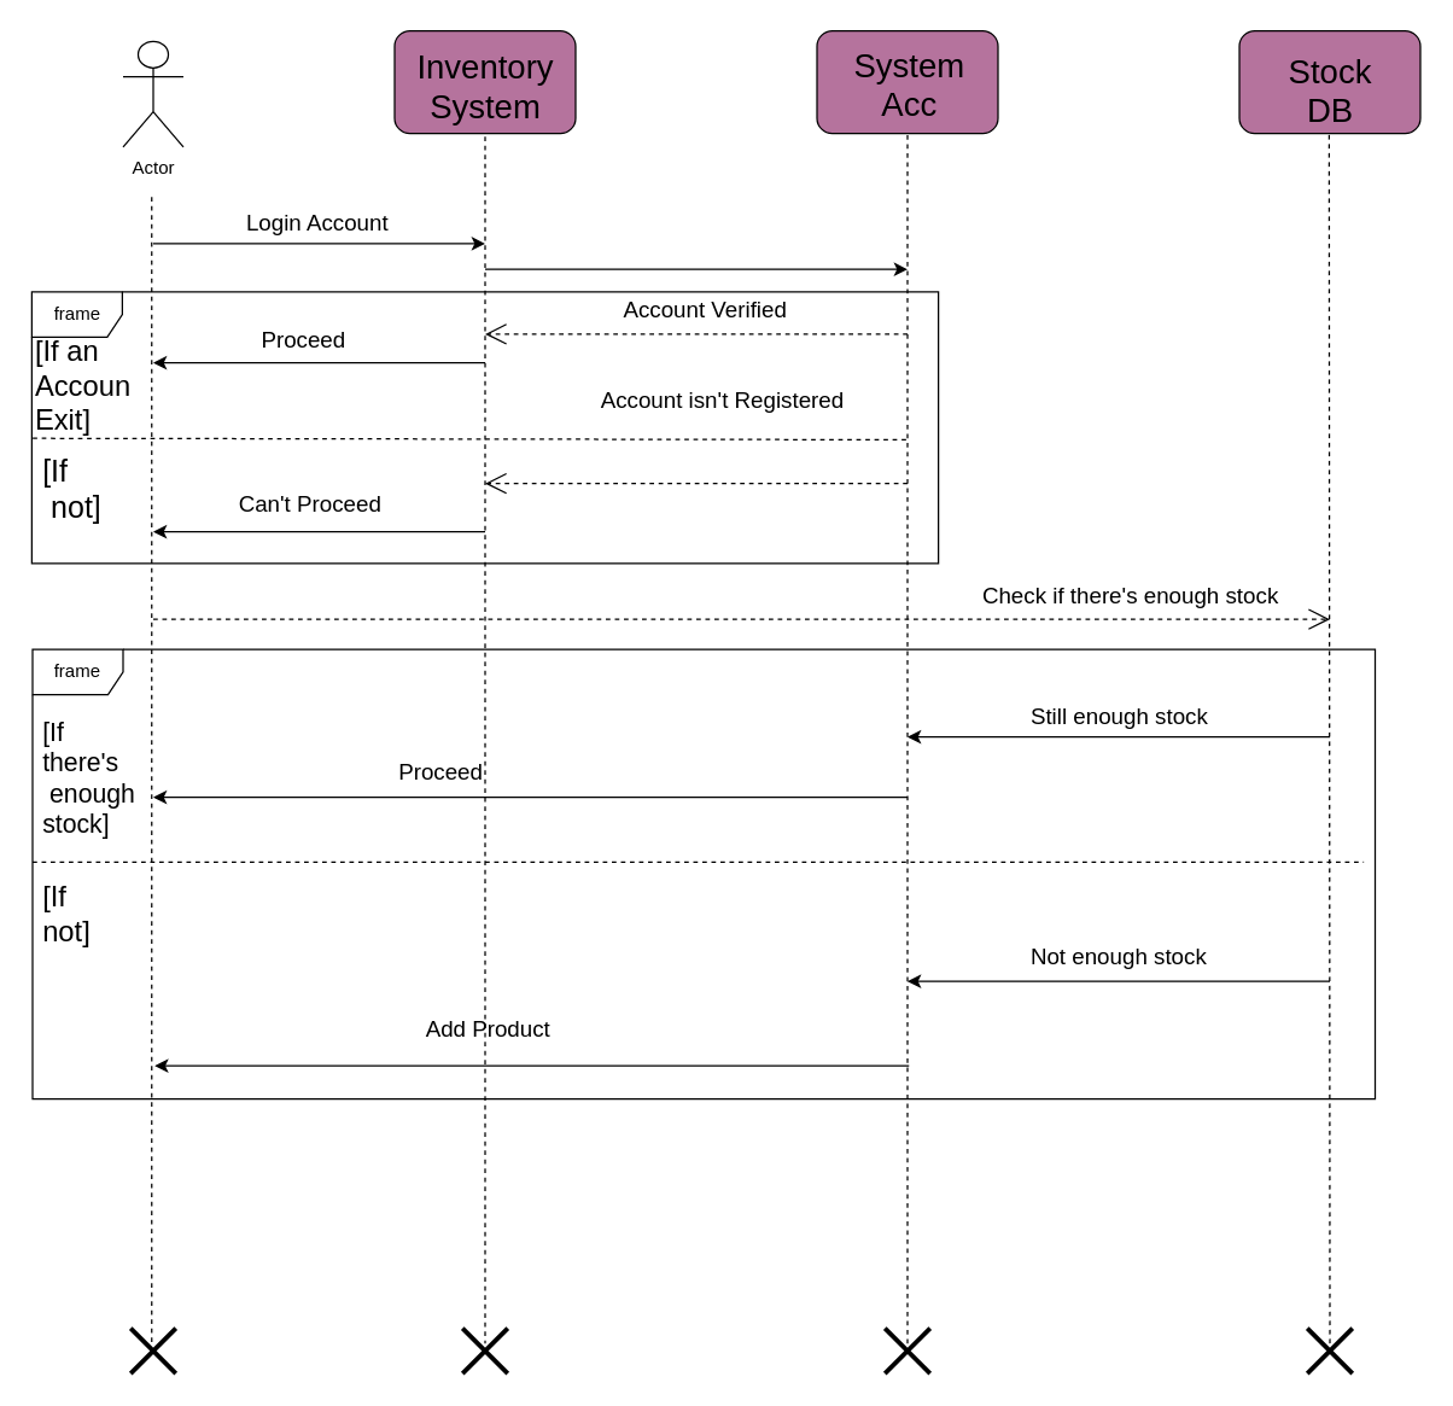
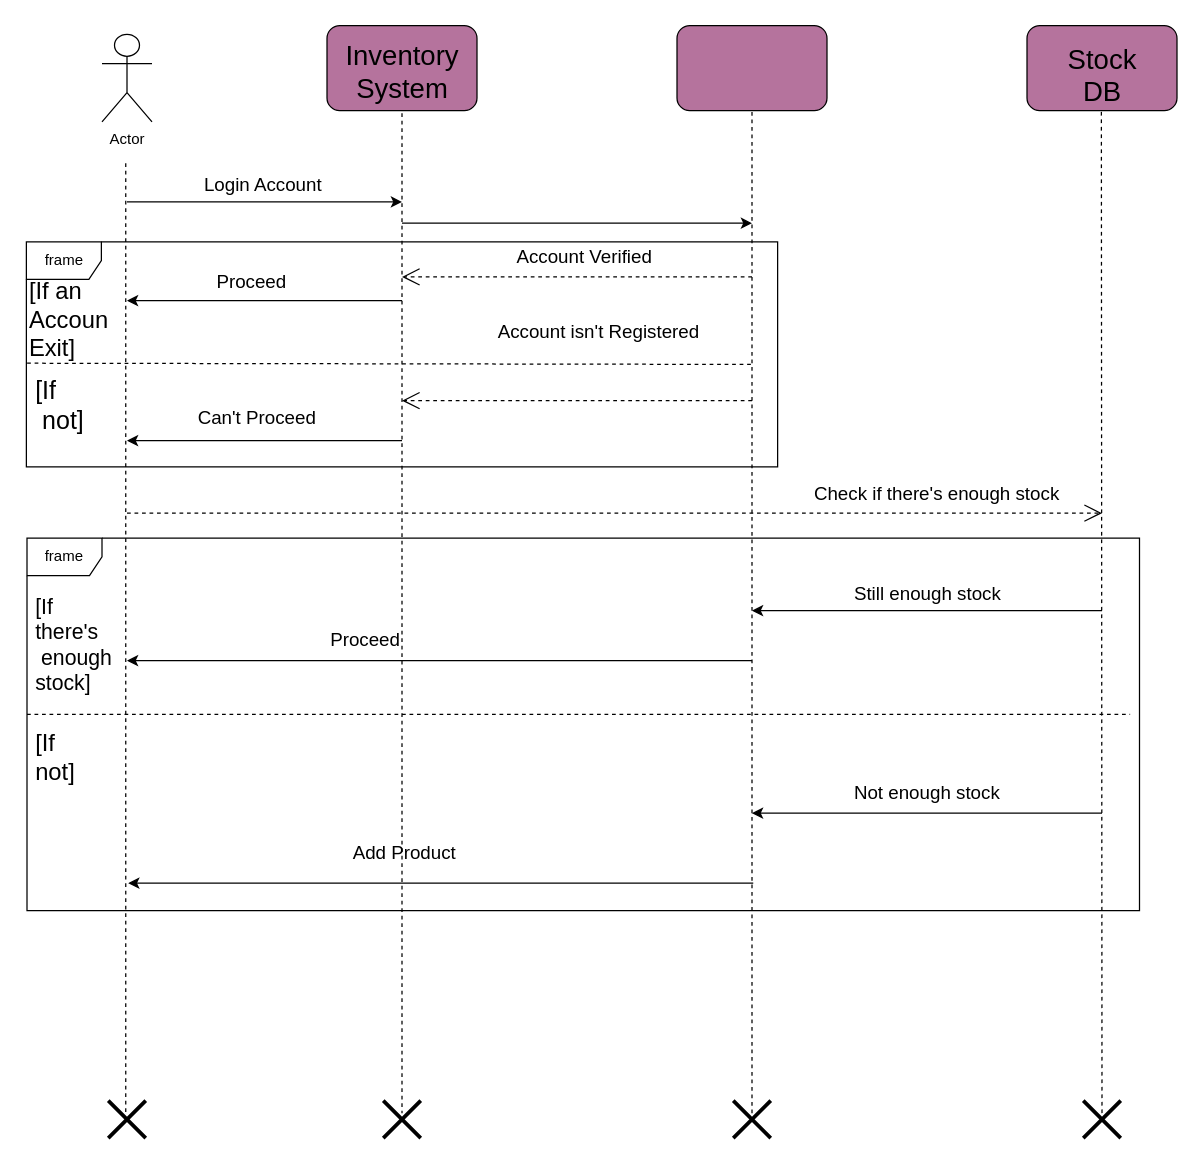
  <mxCell id="0" />
  <mxCell id="1" parent="0" />
  <mxCell id="2" value="Actor" style="shape=umlActor;verticalLabelPosition=bottom;labelBackgroundColor=#ffffff;verticalAlign=top;html=1;outlineConnect=0;" parent="1" vertex="1"><mxGeometry x="81" y="27" width="40" height="70" as="geometry" /></mxCell>
  <mxCell id="3" value="" style="rounded=1;whiteSpace=wrap;html=1;fillColor=#B5739D;" parent="1" vertex="1"><mxGeometry x="261" y="20" width="120" height="68" as="geometry" /></mxCell>
  <mxCell id="4" value="&lt;font style=&quot;font-size: 22px&quot;&gt;Inventory&lt;br&gt;System&lt;/font&gt;" style="text;html=1;resizable=0;points=[];autosize=1;align=center;verticalAlign=top;spacingTop=-4;fillColor=none;" parent="1" vertex="1"><mxGeometry x="266" y="29" width="110" height="40" as="geometry" /></mxCell>
  <mxCell id="5" value="" style="rounded=1;whiteSpace=wrap;html=1;fillColor=#B5739D;" parent="1" vertex="1"><mxGeometry x="541" y="20" width="120" height="68" as="geometry" /></mxCell>
  <mxCell id="6" value="" style="rounded=1;whiteSpace=wrap;html=1;fillColor=#B5739D;" parent="1" vertex="1"><mxGeometry x="821" y="20" width="120" height="68" as="geometry" /></mxCell>
- <mxCell id="7" value="&lt;font style=&quot;font-size: 22px&quot;&gt;System&lt;br&gt;Acc&lt;/font&gt;" style="text;html=1;resizable=0;points=[];autosize=1;align=center;verticalAlign=top;spacingTop=-4;" parent="1" vertex="1"><mxGeometry x="557" y="28" width="90" height="40" as="geometry" /></mxCell>
  <mxCell id="8" value="&lt;font style=&quot;font-size: 22px&quot;&gt;Stock &lt;br&gt;DB&lt;/font&gt;" style="text;html=1;resizable=0;points=[];autosize=1;align=center;verticalAlign=top;spacingTop=-4;" parent="1" vertex="1"><mxGeometry x="846" y="32" width="70" height="40" as="geometry" /></mxCell>
  <mxCell id="9" value="" style="endArrow=none;dashed=1;html=1;" parent="1" edge="1"><mxGeometry width="50" height="50" relative="1" as="geometry"><mxPoint x="321" y="90" as="sourcePoint" /><mxPoint x="321" y="890" as="targetPoint" /></mxGeometry></mxCell>
  <mxCell id="10" value="" style="endArrow=classic;html=1;" parent="1" edge="1"><mxGeometry width="50" height="50" relative="1" as="geometry"><mxPoint x="101" y="161" as="sourcePoint" /><mxPoint x="321" y="161" as="targetPoint" /><Array as="points" /></mxGeometry></mxCell>
  <mxCell id="11" value="&lt;font style=&quot;font-size: 15px&quot;&gt;Login Account&lt;/font&gt;" style="text;html=1;resizable=0;points=[];autosize=1;align=left;verticalAlign=top;spacingTop=-4;" parent="1" vertex="1"><mxGeometry x="161" y="136" width="110" height="20" as="geometry" /></mxCell>
  <mxCell id="12" value="" style="endArrow=none;dashed=1;html=1;entryX=0.5;entryY=1;entryDx=0;entryDy=0;" parent="1" target="5" edge="1"><mxGeometry width="50" height="50" relative="1" as="geometry"><mxPoint x="601" y="890" as="sourcePoint" /><mxPoint x="311" y="630" as="targetPoint" /></mxGeometry></mxCell>
  <mxCell id="13" value="" style="endArrow=none;dashed=1;html=1;entryX=0.5;entryY=1;entryDx=0;entryDy=0;" parent="1" edge="1"><mxGeometry width="50" height="50" relative="1" as="geometry"><mxPoint x="881" y="890" as="sourcePoint" /><mxPoint x="880.5" y="88" as="targetPoint" /></mxGeometry></mxCell>
  <mxCell id="14" value="" style="endArrow=classic;html=1;" parent="1" edge="1"><mxGeometry width="50" height="50" relative="1" as="geometry"><mxPoint x="321" y="178" as="sourcePoint" /><mxPoint x="601" y="178" as="targetPoint" /></mxGeometry></mxCell>
  <mxCell id="15" value="" style="endArrow=none;dashed=1;html=1;" parent="1" edge="1"><mxGeometry width="50" height="50" relative="1" as="geometry"><mxPoint x="100" y="130" as="sourcePoint" /><mxPoint x="100" y="890" as="targetPoint" /></mxGeometry></mxCell>
  <mxCell id="16" value="frame" style="shape=umlFrame;whiteSpace=wrap;html=1;fillColor=none;" parent="1" vertex="1"><mxGeometry x="20.5" y="193" width="601" height="180" as="geometry" /></mxCell>
  <mxCell id="17" value="" style="endArrow=none;dashed=1;html=1;entryX=0.981;entryY=0.278;entryDx=0;entryDy=0;entryPerimeter=0;exitX=0.001;exitY=0.406;exitDx=0;exitDy=0;exitPerimeter=0;" parent="1" edge="1"><mxGeometry width="50" height="50" relative="1" as="geometry"><mxPoint x="21.101" y="290.08" as="sourcePoint" /><mxPoint x="600.835" y="291.04" as="targetPoint" /></mxGeometry></mxCell>
  <mxCell id="18" value="" style="endArrow=open;endSize=12;dashed=1;html=1;" parent="1" edge="1"><mxGeometry x="-0.125" width="160" relative="1" as="geometry"><mxPoint x="601" y="221" as="sourcePoint" /><mxPoint x="321" y="221" as="targetPoint" /><mxPoint as="offset" /></mxGeometry></mxCell>
  <mxCell id="19" value="&lt;font style=&quot;font-size: 15px&quot;&gt;Account Verified&lt;/font&gt;" style="text;html=1;resizable=0;points=[];autosize=1;align=left;verticalAlign=top;spacingTop=-4;" parent="1" vertex="1"><mxGeometry x="411" y="193" width="120" height="20" as="geometry" /></mxCell>
  <mxCell id="20" value="" style="endArrow=classic;html=1;" parent="1" edge="1"><mxGeometry width="50" height="50" relative="1" as="geometry"><mxPoint x="321" y="240" as="sourcePoint" /><mxPoint x="101" y="240" as="targetPoint" /></mxGeometry></mxCell>
  <mxCell id="21" value="&lt;font style=&quot;font-size: 15px&quot;&gt;Proceed&lt;/font&gt;" style="text;html=1;resizable=0;points=[];autosize=1;align=left;verticalAlign=top;spacingTop=-4;" parent="1" vertex="1"><mxGeometry x="171" y="213" width="70" height="20" as="geometry" /></mxCell>
  <mxCell id="22" value="" style="endArrow=open;endSize=12;dashed=1;html=1;" parent="1" edge="1"><mxGeometry x="-0.125" width="160" relative="1" as="geometry"><mxPoint x="601" y="320" as="sourcePoint" /><mxPoint x="321" y="320" as="targetPoint" /><mxPoint as="offset" /></mxGeometry></mxCell>
  <mxCell id="23" value="&lt;font style=&quot;font-size: 15px&quot;&gt;Account isn't Registered&lt;/font&gt;" style="text;html=1;resizable=0;points=[];autosize=1;align=left;verticalAlign=top;spacingTop=-4;" parent="1" vertex="1"><mxGeometry x="396" y="253" width="180" height="20" as="geometry" /></mxCell>
  <mxCell id="24" value="" style="endArrow=classic;html=1;" parent="1" edge="1"><mxGeometry width="50" height="50" relative="1" as="geometry"><mxPoint x="321" y="352" as="sourcePoint" /><mxPoint x="101" y="352" as="targetPoint" /><Array as="points"><mxPoint x="321" y="352" /></Array></mxGeometry></mxCell>
  <mxCell id="25" value="&lt;font style=&quot;font-size: 15px&quot;&gt;Can't Proceed&lt;/font&gt;" style="text;html=1;resizable=0;points=[];autosize=1;align=left;verticalAlign=top;spacingTop=-4;" parent="1" vertex="1"><mxGeometry x="156" y="321.5" width="110" height="20" as="geometry" /></mxCell>
  <mxCell id="26" value="&lt;font style=&quot;font-size: 19px&quot;&gt;[If an&lt;br&gt;Accoun &lt;br&gt;Exit]&lt;/font&gt;" style="text;html=1;resizable=0;points=[];autosize=1;align=left;verticalAlign=top;spacingTop=-4;" parent="1" vertex="1"><mxGeometry x="21" y="219" width="80" height="50" as="geometry" /></mxCell>
  <mxCell id="27" value="&lt;font style=&quot;font-size: 20px&quot;&gt;[If&lt;br&gt;&amp;nbsp;not]&lt;/font&gt;" style="text;html=1;resizable=0;points=[];autosize=1;align=left;verticalAlign=top;spacingTop=-4;" parent="1" vertex="1"><mxGeometry x="26" y="297" width="50" height="40" as="geometry" /></mxCell>
  <mxCell id="28" value="" style="endArrow=open;endSize=12;dashed=1;html=1;" parent="1" edge="1"><mxGeometry x="-0.125" width="160" relative="1" as="geometry"><mxPoint x="101" y="410" as="sourcePoint" /><mxPoint x="881" y="410" as="targetPoint" /><mxPoint as="offset" /></mxGeometry></mxCell>
  <mxCell id="29" value="" style="endArrow=classic;html=1;" parent="1" edge="1"><mxGeometry width="50" height="50" relative="1" as="geometry"><mxPoint x="881" y="488" as="sourcePoint" /><mxPoint x="601" y="488" as="targetPoint" /></mxGeometry></mxCell>
  <mxCell id="30" value="&lt;font style=&quot;font-size: 15px&quot;&gt;Not enough stock&lt;/font&gt;" style="text;html=1;resizable=0;points=[];autosize=1;align=left;verticalAlign=top;spacingTop=-4;" parent="1" vertex="1"><mxGeometry x="681" y="622" width="130" height="20" as="geometry" /></mxCell>
  <mxCell id="31" value="&lt;font style=&quot;font-size: 15px&quot;&gt;Still enough stock&lt;/font&gt;" style="text;html=1;resizable=0;points=[];autosize=1;align=left;verticalAlign=top;spacingTop=-4;" parent="1" vertex="1"><mxGeometry x="681" y="463" width="130" height="20" as="geometry" /></mxCell>
  <mxCell id="32" value="" style="endArrow=classic;html=1;" parent="1" edge="1"><mxGeometry width="50" height="50" relative="1" as="geometry"><mxPoint x="601" y="528" as="sourcePoint" /><mxPoint x="101" y="528" as="targetPoint" /></mxGeometry></mxCell>
  <mxCell id="33" value="" style="endArrow=none;dashed=1;html=1;" parent="1" edge="1"><mxGeometry width="50" height="50" relative="1" as="geometry"><mxPoint x="21" y="571" as="sourcePoint" /><mxPoint x="903.5" y="571" as="targetPoint" /></mxGeometry></mxCell>
  <mxCell id="34" value="" style="endArrow=classic;html=1;" parent="1" edge="1"><mxGeometry width="50" height="50" relative="1" as="geometry"><mxPoint x="881" y="650" as="sourcePoint" /><mxPoint x="601" y="650" as="targetPoint" /></mxGeometry></mxCell>
  <mxCell id="35" value="&lt;span style=&quot;font-size: 15px&quot;&gt;Proceed&lt;/span&gt;" style="text;html=1;resizable=0;points=[];autosize=1;align=left;verticalAlign=top;spacingTop=-4;" parent="1" vertex="1"><mxGeometry x="262" y="500" width="70" height="20" as="geometry" /></mxCell>
  <mxCell id="36" value="" style="endArrow=classic;html=1;" parent="1" edge="1"><mxGeometry width="50" height="50" relative="1" as="geometry"><mxPoint x="602" y="706" as="sourcePoint" /><mxPoint x="102" y="706" as="targetPoint" /></mxGeometry></mxCell>
  <mxCell id="37" value="&lt;span style=&quot;font-size: 15px&quot;&gt;Add Product&lt;/span&gt;" style="text;html=1;resizable=0;points=[];autosize=1;align=left;verticalAlign=top;spacingTop=-4;" parent="1" vertex="1"><mxGeometry x="280" y="670" width="100" height="20" as="geometry" /></mxCell>
  <mxCell id="38" value="frame" style="shape=umlFrame;whiteSpace=wrap;html=1;fillColor=none;" parent="1" vertex="1"><mxGeometry x="21" y="430" width="890" height="298" as="geometry" /></mxCell>
  <mxCell id="39" value="&lt;font style=&quot;font-size: 17px&quot;&gt;[If &lt;br&gt;there's&lt;br&gt;&amp;nbsp;enough&lt;br&gt;stock]&lt;/font&gt;" style="text;html=1;resizable=0;points=[];autosize=1;align=left;verticalAlign=top;spacingTop=-4;" parent="1" vertex="1"><mxGeometry x="26" y="473" width="80" height="60" as="geometry" /></mxCell>
  <mxCell id="40" value="&lt;font style=&quot;font-size: 19px&quot;&gt;[If&lt;br&gt;not]&lt;/font&gt;" style="text;html=1;resizable=0;points=[];autosize=1;align=left;verticalAlign=top;spacingTop=-4;" parent="1" vertex="1"><mxGeometry x="26" y="581" width="50" height="30" as="geometry" /></mxCell>
  <mxCell id="41" value="" style="shape=umlDestroy;whiteSpace=wrap;html=1;strokeWidth=3;fillColor=none;" parent="1" vertex="1"><mxGeometry x="86" y="880" width="30" height="30" as="geometry" /></mxCell>
  <mxCell id="42" value="" style="shape=umlDestroy;whiteSpace=wrap;html=1;strokeWidth=3;fillColor=none;" parent="1" vertex="1"><mxGeometry x="306" y="880" width="30" height="30" as="geometry" /></mxCell>
  <mxCell id="43" value="" style="shape=umlDestroy;whiteSpace=wrap;html=1;strokeWidth=3;fillColor=none;" parent="1" vertex="1"><mxGeometry x="586" y="880" width="30" height="30" as="geometry" /></mxCell>
  <mxCell id="44" value="" style="shape=umlDestroy;whiteSpace=wrap;html=1;strokeWidth=3;fillColor=none;" parent="1" vertex="1"><mxGeometry x="866" y="880" width="30" height="30" as="geometry" /></mxCell>
  <mxCell id="45" value="&lt;font style=&quot;font-size: 15px&quot;&gt;Check if there's enough stock&lt;/font&gt;" style="text;html=1;resizable=0;points=[];autosize=1;align=left;verticalAlign=top;spacingTop=-4;" parent="1" vertex="1"><mxGeometry x="649" y="383" width="210" height="20" as="geometry" /></mxCell>
